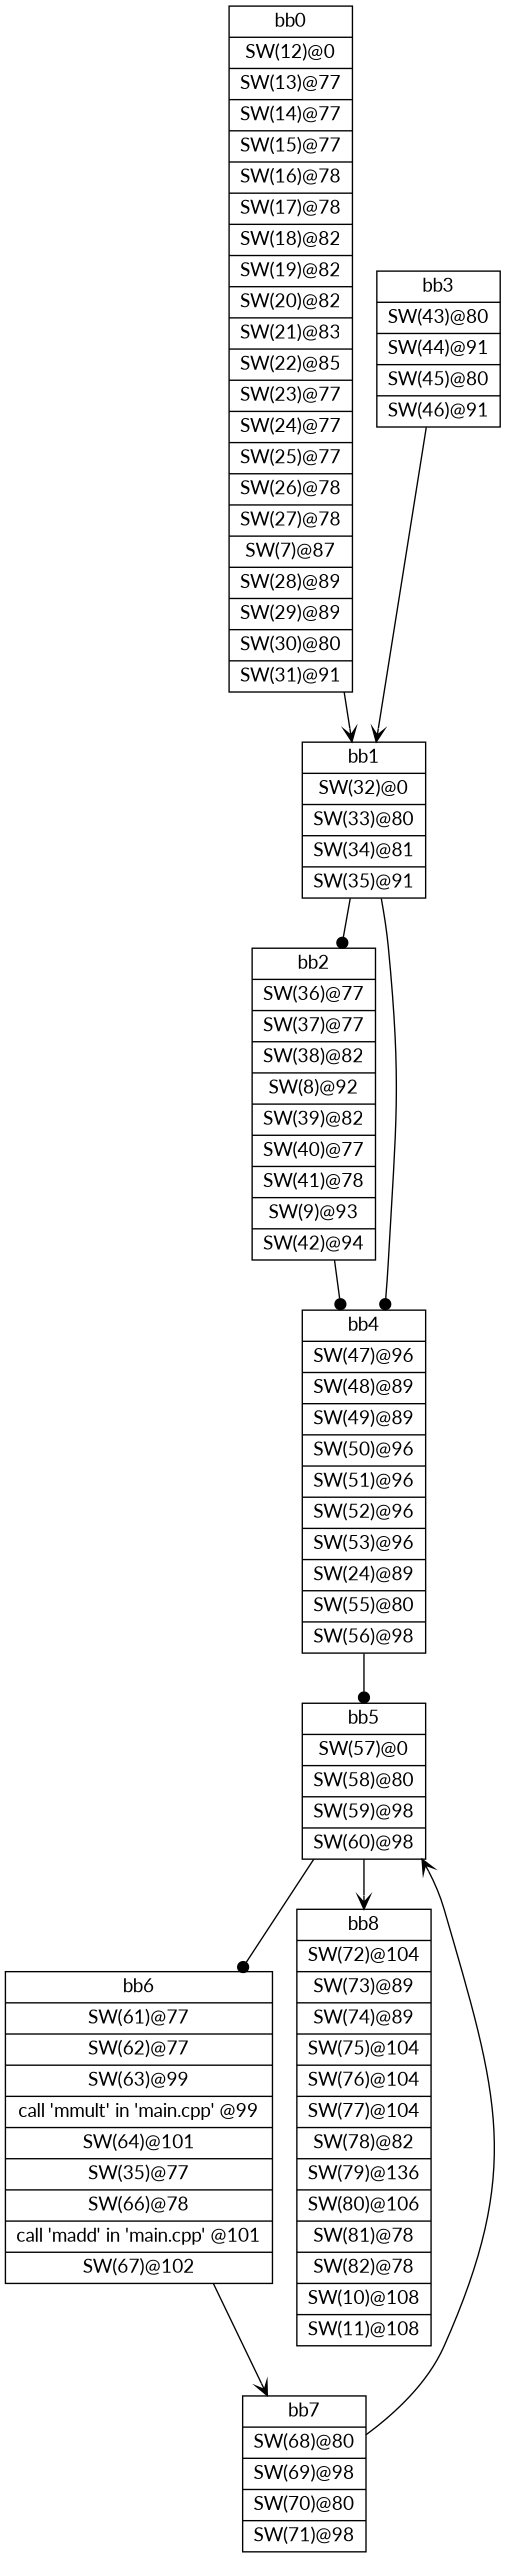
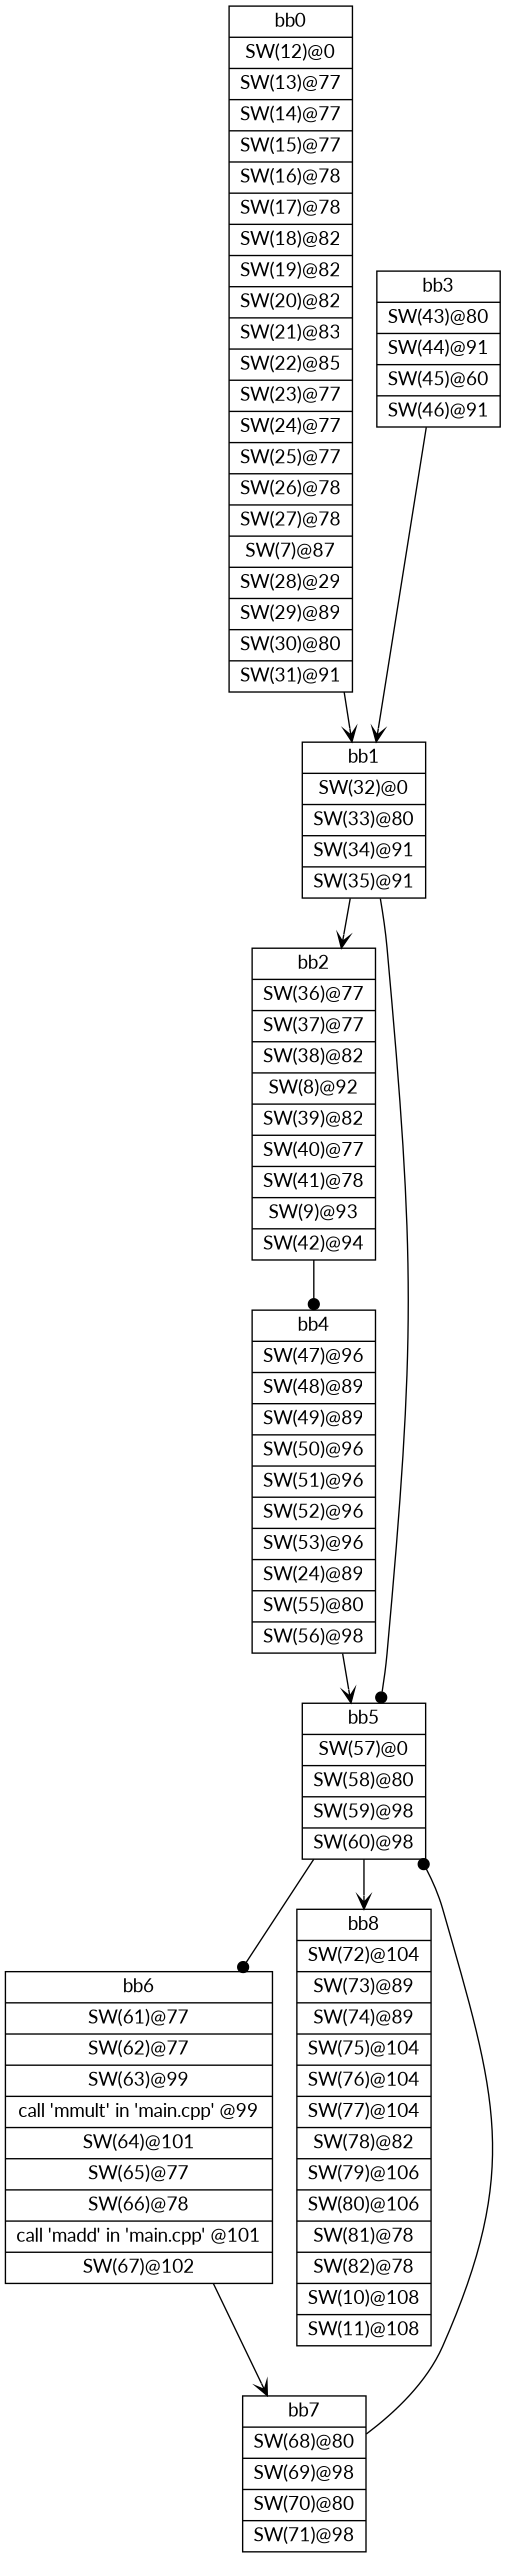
  digraph {
    fontname=Lato
    node [fontname=Lato shape=record]
    edge [arrowhead=vee fontname=Lato]
-   n1 [label="{bb0|<x0x23212c0>SW(12)@0\n|<x0x2474000>SW(13)@77\n|<x0x24741d0>SW(14)@77\n|<x0x2474410>SW(15)@77\n|<x0x2474650>SW(16)@78\n|<x0x2474890>SW(17)@78\n|<x0x2474ad0>SW(18)@82\n|<x0x2474ce0>SW(19)@82\n|<x0x2474ef0>SW(20)@82\n|<x0x2475130>SW(21)@83\n|<x0x2475370>SW(22)@85\n|<x0x24755b0>SW(23)@77\n|<x0x24757f0>SW(24)@77\n|<x0x2475a10>SW(25)@77\n|<x0x2475c30>SW(26)@78\n|<x0x2475e50>SW(27)@78\n|<x0x246df90>SW(7)@87\n|<x0x2476070>SW(28)@89\n|<x0x2476280>SW(29)@89\n|<x0x24764c0>SW(30)@80\n|<x0x2476700>SW(31)@91\n}"]
-   n2 [label="{bb1|<x0x2476af0>SW(32)@0\n|<x0x2476c40>SW(33)@80\n|<x0x2476e10>SW(34)@81\n|<x0x2477000>SW(35)@91\n}"]
+   n1 [label="{bb0|<x0x23212c0>SW(12)@0\n|<x0x2474000>SW(13)@77\n|<x0x24741d0>SW(14)@77\n|<x0x2474410>SW(15)@77\n|<x0x2474650>SW(16)@78\n|<x0x2474890>SW(17)@78\n|<x0x2474ad0>SW(18)@82\n|<x0x2474ce0>SW(19)@82\n|<x0x2474ef0>SW(20)@82\n|<x0x2475130>SW(21)@83\n|<x0x2475370>SW(22)@85\n|<x0x24755b0>SW(23)@77\n|<x0x24757f0>SW(24)@77\n|<x0x2475a10>SW(25)@77\n|<x0x2475c30>SW(26)@78\n|<x0x2475e50>SW(27)@78\n|<x0x246df90>SW(7)@87\n|<x0x2476070>SW(28)@29\n|<x0x2476280>SW(29)@89\n|<x0x24764c0>SW(30)@80\n|<x0x2476700>SW(31)@91\n}"]
+   n2 [label="{bb1|<x0x2476af0>SW(32)@0\n|<x0x2476c40>SW(33)@80\n|<x0x2476e10>SW(34)@91\n|<x0x2477000>SW(35)@91\n}"]
    n3 [label="{bb2|<x0x24768f0>SW(36)@77\n|<x0x24775d0>SW(37)@77\n|<x0x247b820>SW(38)@82\n|<x0x246f0c0>SW(8)@92\n|<x0x247b9d0>SW(39)@82\n|<x0x247bc30>SW(40)@77\n|<x0x247be50>SW(41)@78\n|<x0x246f5d0>SW(9)@93\n|<x0x247c070>SW(42)@94\n}"]
    n4 [label="{bb4|<x0x247cc20>SW(47)@96\n|<x0x247d020>SW(48)@89\n|<x0x247d240>SW(49)@89\n|<x0x247d480>SW(50)@96\n|<x0x247d670>SW(51)@96\n|<x0x247d880>SW(52)@96\n|<x0x247dac0>SW(53)@96\n|<x0x247dcb0>SW(24)@89\n|<x0x247def0>SW(55)@80\n|<x0x247e130>SW(56)@98\n}"]
    n5 [label="{bb5|<x0x247e320>SW(57)@0\n|<x0x247e670>SW(58)@80\n|<x0x247e820>SW(59)@98\n|<x0x247ea10>SW(60)@98\n}"]
-   n6 [label="{bb3|<x0x247c280>SW(43)@80\n|<x0x247c5e0>SW(44)@91\n|<x0x247c7d0>SW(45)@80\n|<x0x247ca10>SW(46)@91\n}"]
-   n7 [label="{bb6|<x0x247ec20>SW(61)@77\n|<x0x247efa0>SW(62)@77\n|<x0x247f1c0>SW(63)@99\n|<x0x2320130>call 'mmult' in 'main.cpp' @99\n|<x0x247f3e0>SW(64)@101\n|<x0x247f640>SW(35)@77\n|<x0x247f880>SW(66)@78\n|<x0x246a250>call 'madd' in 'main.cpp' @101\n|<x0x247fb70>SW(67)@102\n}"]
-   n8 [label="{bb8|<x0x2480680>SW(72)@104\n|<x0x2480b20>SW(73)@89\n|<x0x2480d40>SW(74)@89\n|<x0x2480f80>SW(75)@104\n|<x0x2481170>SW(76)@104\n|<x0x2481380>SW(77)@104\n|<x0x24815f0>SW(78)@82\n|<x0x2481810>SW(79)@136\n|<x0x2481a00>SW(80)@106\n|<x0x2481c10>SW(81)@78\n|<x0x2481e50>SW(82)@78\n|<x0x2322bb0>SW(10)@108\n|<x0x23205c0>SW(11)@108\n}"]
+   n6 [label="{bb3|<x0x247c280>SW(43)@80\n|<x0x247c5e0>SW(44)@91\n|<x0x247c7d0>SW(45)@60\n|<x0x247ca10>SW(46)@91\n}"]
+   n7 [label="{bb6|<x0x247ec20>SW(61)@77\n|<x0x247efa0>SW(62)@77\n|<x0x247f1c0>SW(63)@99\n|<x0x2320130>call 'mmult' in 'main.cpp' @99\n|<x0x247f3e0>SW(64)@101\n|<x0x247f640>SW(65)@77\n|<x0x247f880>SW(66)@78\n|<x0x246a250>call 'madd' in 'main.cpp' @101\n|<x0x247fb70>SW(67)@102\n}"]
+   n8 [label="{bb8|<x0x2480680>SW(72)@104\n|<x0x2480b20>SW(73)@89\n|<x0x2480d40>SW(74)@89\n|<x0x2480f80>SW(75)@104\n|<x0x2481170>SW(76)@104\n|<x0x2481380>SW(77)@104\n|<x0x24815f0>SW(78)@82\n|<x0x2481810>SW(79)@106\n|<x0x2481a00>SW(80)@106\n|<x0x2481c10>SW(81)@78\n|<x0x2481e50>SW(82)@78\n|<x0x2322bb0>SW(10)@108\n|<x0x23205c0>SW(11)@108\n}"]
    n9 [label="{bb7|<x0x247fd50>SW(68)@80\n|<x0x2480040>SW(69)@98\n|<x0x2480230>SW(70)@80\n|<x0x2480470>SW(71)@98\n}"]
    n1 -> n2
-   n2 -> n3 [arrowhead=dot]
-   n2 -> n4 [arrowhead=dot]
+   n2 -> n3
+   n2 -> n5 [arrowhead=dot]
    n3 -> n4 [arrowhead=dot]
-   n4 -> n5 [arrowhead=dot]
+   n4 -> n5
    n5 -> n7 [arrowhead=dot]
    n5 -> n8
    n6 -> n2
    n7 -> n9
-   n9 -> n5
+   n9 -> n5 [arrowhead=dot]
  }
